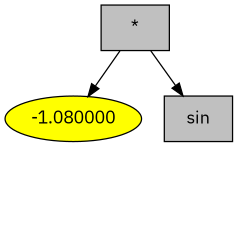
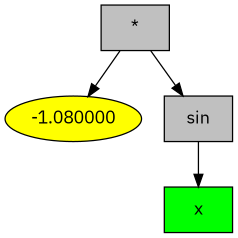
  digraph {
    fontname="IBM Plex Sans"
    node [fillcolor=grey fontname="IBM Plex Sans" shape=box style=filled]
    edge [fontname="IBM Plex Sans"]
    n1 [label="*"]
    n2 [fillcolor=yellow label=-1.080000 shape=""]
    n3 [label=sin]
+   n4 [fillcolor=green label=x]
    n1 -> n2
    n1 -> n3
+   n3 -> n4
  }
